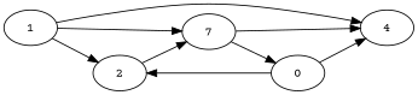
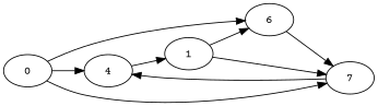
  digraph {
    fontname="Courier Prime"
    rankdir=LR
    node [fontname="Courier Prime"]
    edge [Weight=9 fontname="Courier Prime"]
    4 [Weight=4]
    1 [Weight=3]
-   2 [Weight=5]
+   2 [Weight=5 label=6]
    n4 [Weight=6 label=7]
    0 [Weight=7]
-   1 -> 4
+   4 -> 1
    1 -> 2 [Weight=3]
    1 -> n4 [Weight=3]
    2 -> n4 [Weight=1]
    n4 -> 4 [Weight=4]
    0 -> 4 [Weight=1]
    0 -> 2
-   n4 -> 0 [Weight=4]
+   0 -> n4 [Weight=4]
  }
